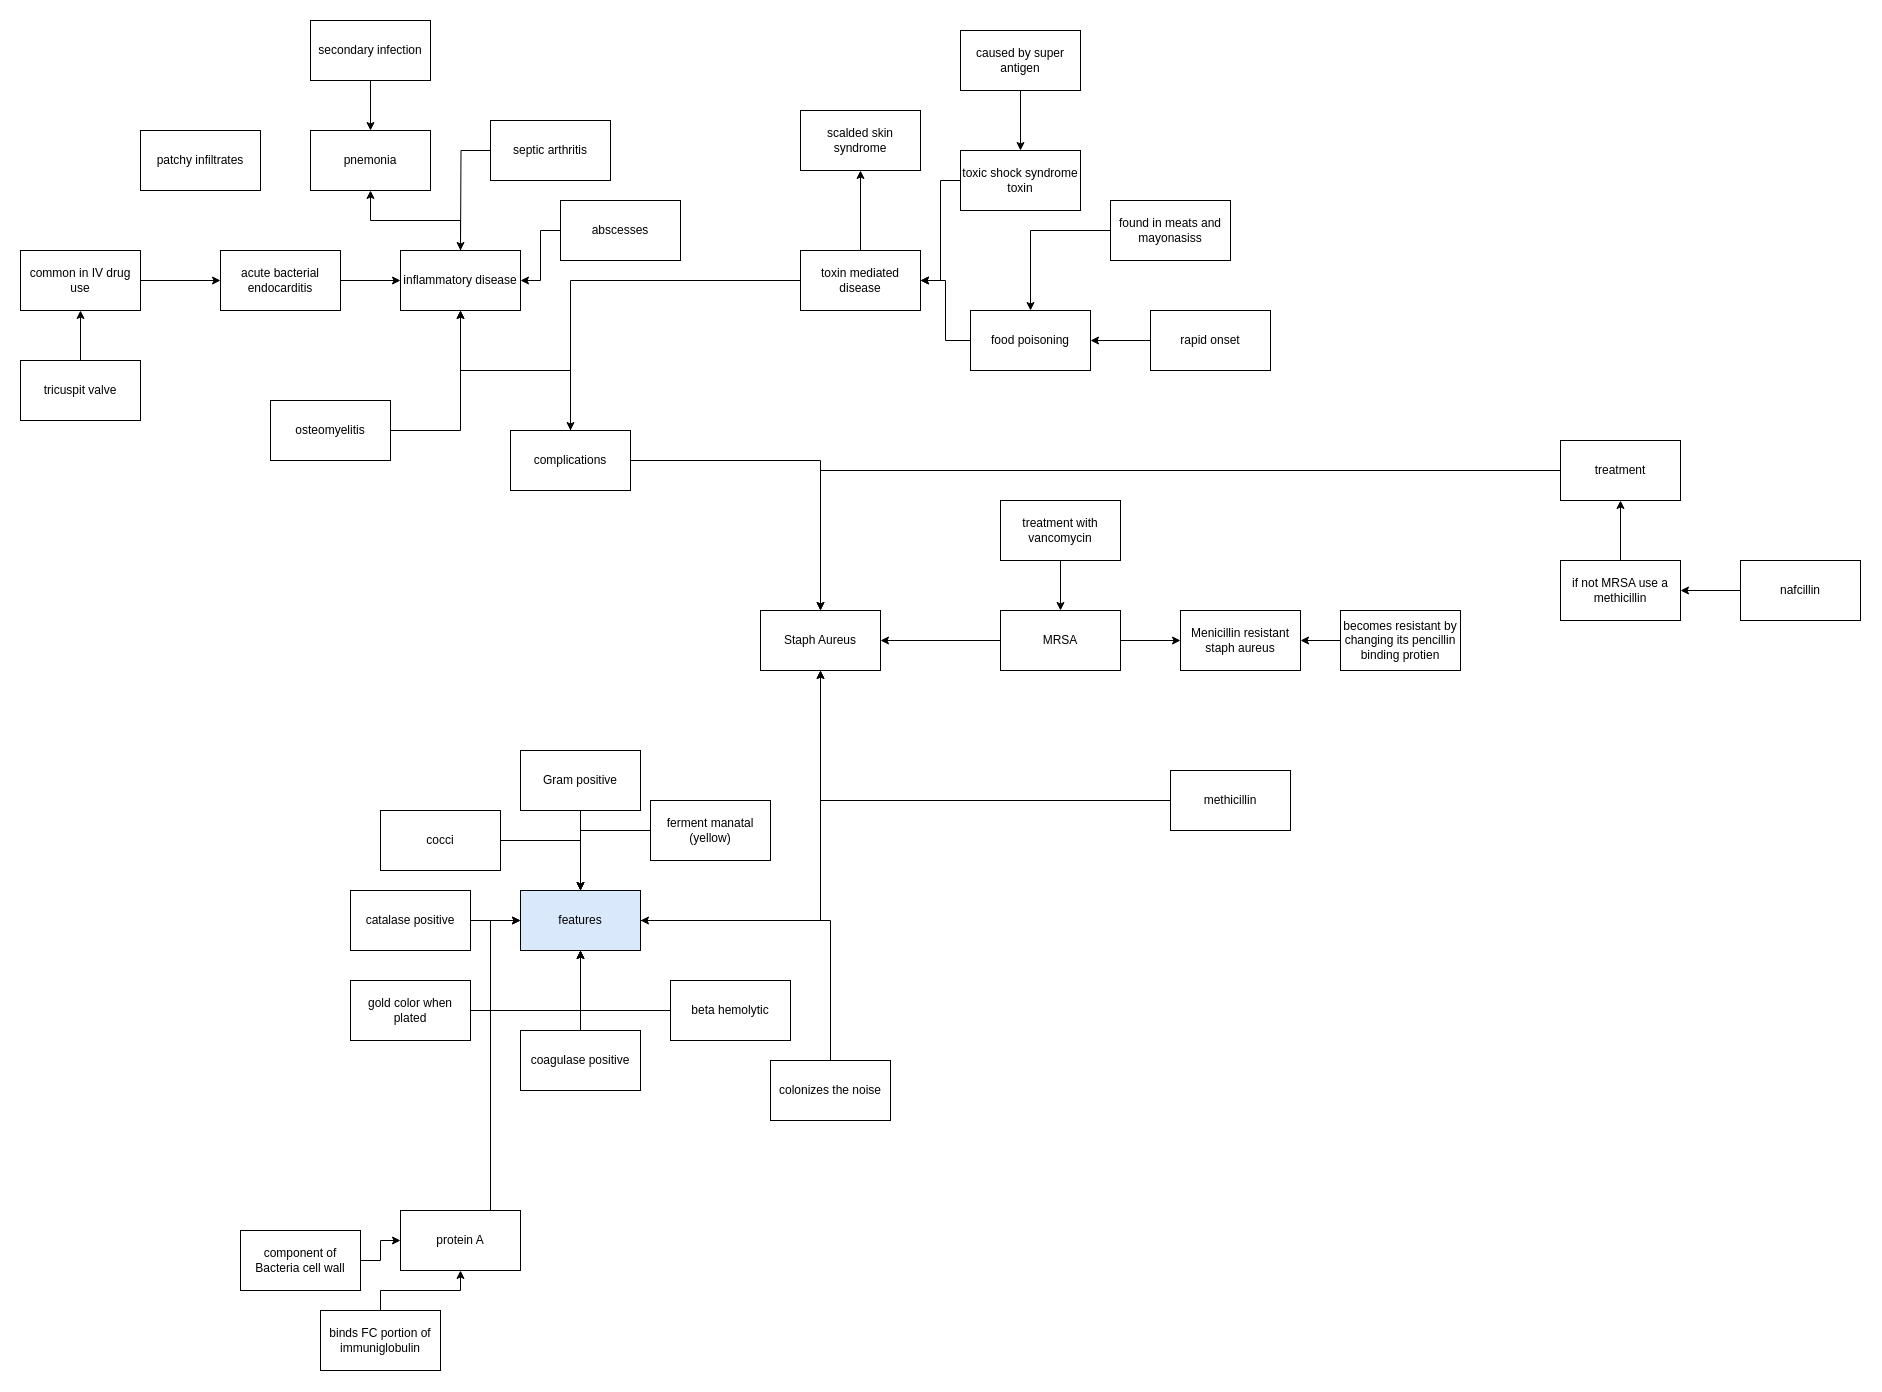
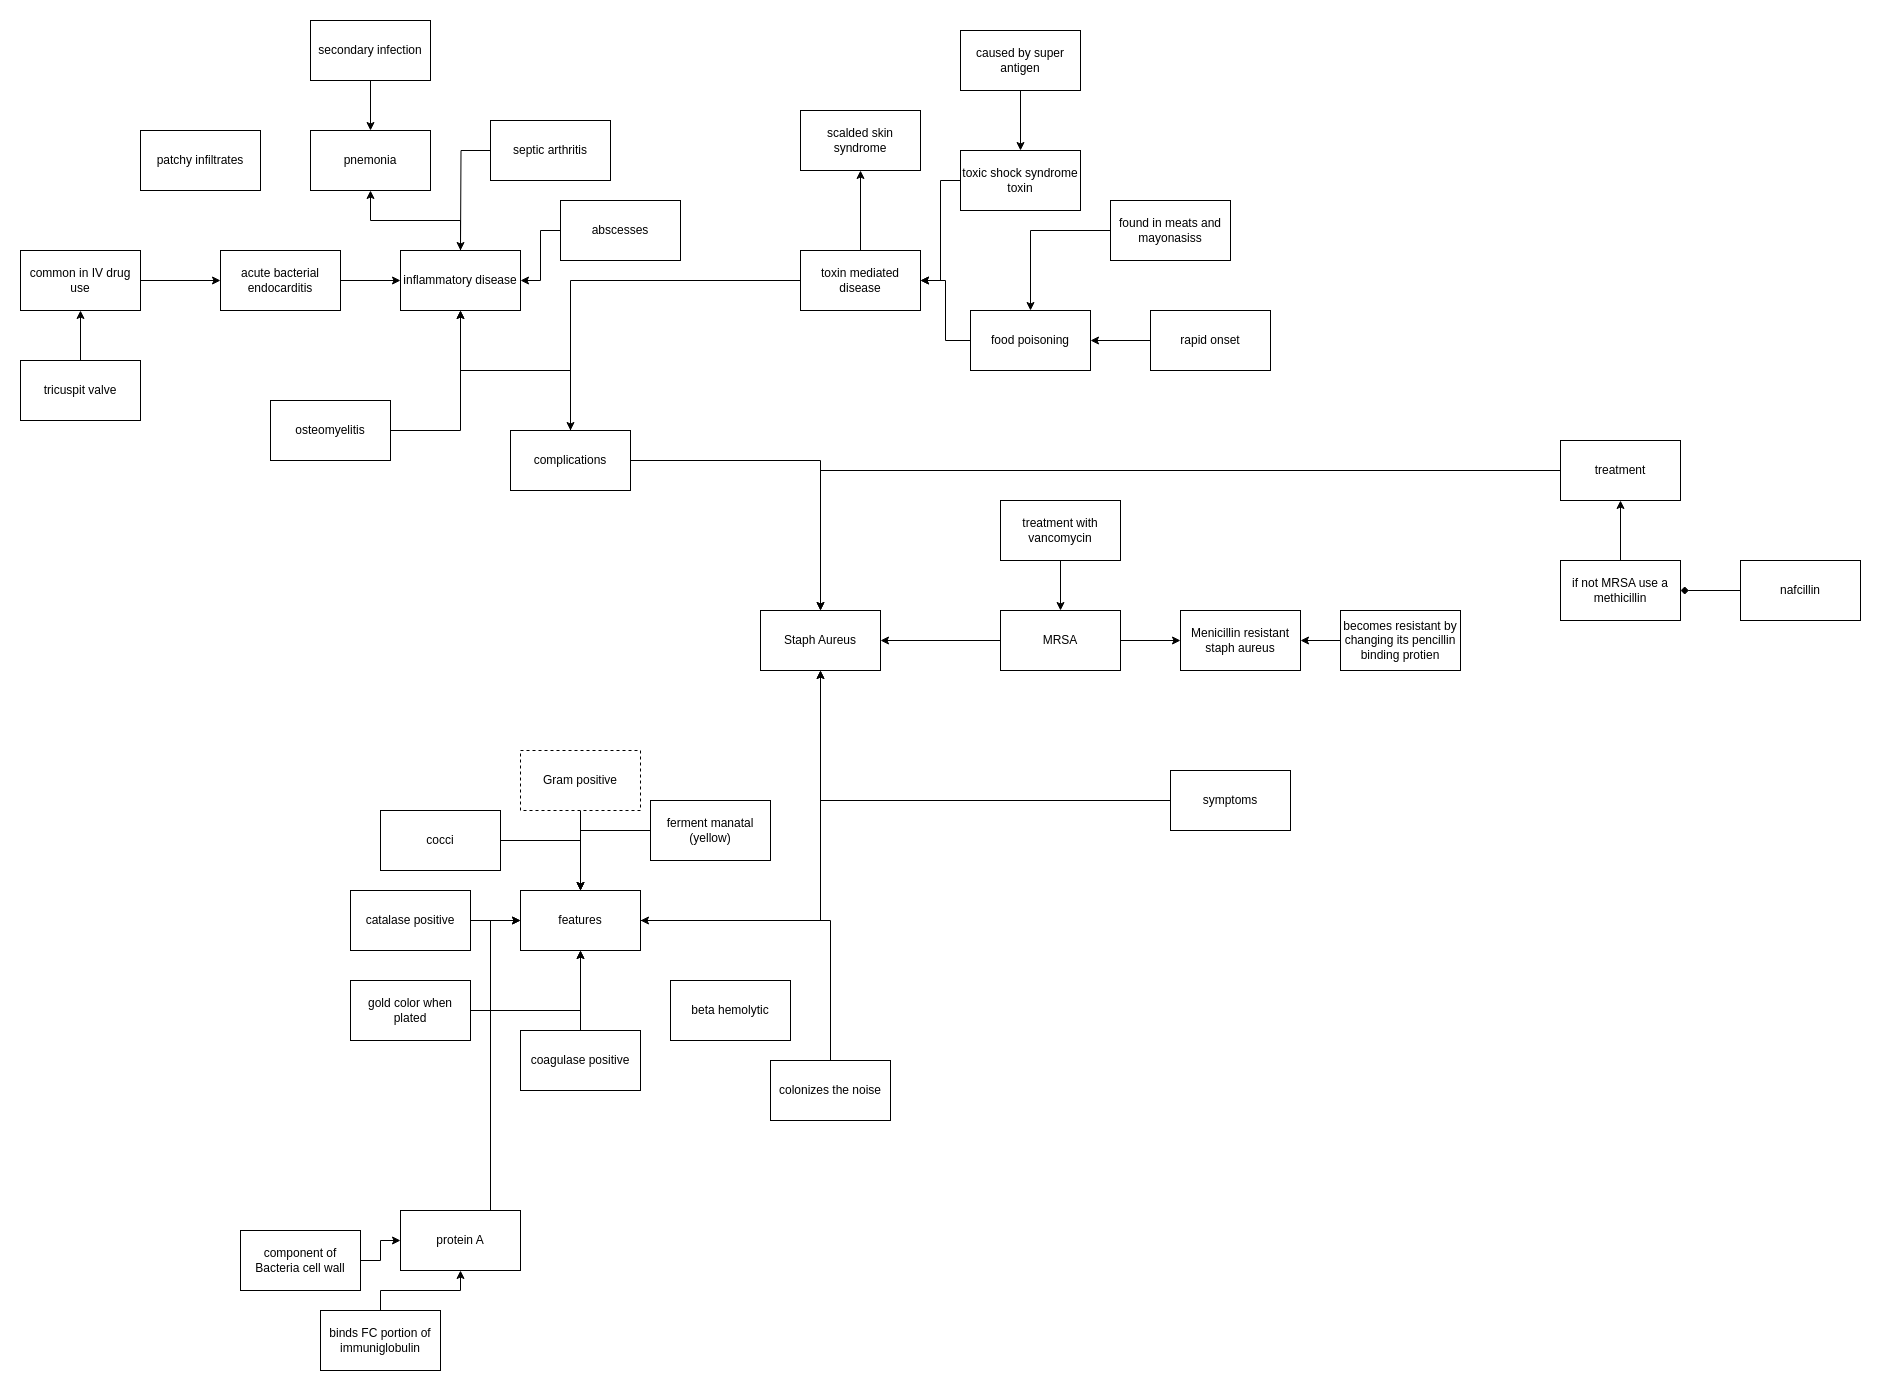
  <mxCell id="0" />
  <mxCell id="1" parent="0" />
  <mxCell id="2" value="Staph Aureus" style="rounded=0;whiteSpace=wrap;html=1;" vertex="1" parent="1"><mxGeometry x="760" y="610" width="120" height="60" as="geometry" /></mxCell>
  <mxCell id="3" value="" style="edgeStyle=orthogonalEdgeStyle;rounded=0;orthogonalLoop=1;jettySize=auto;html=1;" edge="1" parent="1" source="4" target="8"><mxGeometry relative="1" as="geometry" /></mxCell>
- <mxCell id="4" value="Gram positive" style="rounded=0;whiteSpace=wrap;html=1;" vertex="1" parent="1"><mxGeometry x="520" y="750" width="120" height="60" as="geometry" /></mxCell>
+ <mxCell id="4" value="Gram positive" style="rounded=0;whiteSpace=wrap;html=1;dashed=1;" vertex="1" parent="1"><mxGeometry x="520" y="750" width="120" height="60" as="geometry" /></mxCell>
  <mxCell id="5" style="edgeStyle=orthogonalEdgeStyle;rounded=0;orthogonalLoop=1;jettySize=auto;html=1;" edge="1" parent="1" source="6" target="8"><mxGeometry relative="1" as="geometry" /></mxCell>
  <mxCell id="6" value="cocci" style="rounded=0;whiteSpace=wrap;html=1;" vertex="1" parent="1"><mxGeometry x="380" y="810" width="120" height="60" as="geometry" /></mxCell>
  <mxCell id="7" style="edgeStyle=orthogonalEdgeStyle;rounded=0;orthogonalLoop=1;jettySize=auto;html=1;" edge="1" parent="1" source="8" target="2"><mxGeometry relative="1" as="geometry" /></mxCell>
- <mxCell id="8" value="features" style="rounded=0;whiteSpace=wrap;html=1;fillColor=#dae8fc;" vertex="1" parent="1"><mxGeometry x="520" y="890" width="120" height="60" as="geometry" /></mxCell>
+ <mxCell id="8" value="features" style="rounded=0;whiteSpace=wrap;html=1;" vertex="1" parent="1"><mxGeometry x="520" y="890" width="120" height="60" as="geometry" /></mxCell>
  <mxCell id="9" style="edgeStyle=orthogonalEdgeStyle;rounded=0;orthogonalLoop=1;jettySize=auto;html=1;" edge="1" parent="1" source="10" target="2"><mxGeometry relative="1" as="geometry" /></mxCell>
- <mxCell id="10" value="methicillin" style="rounded=0;whiteSpace=wrap;html=1;" vertex="1" parent="1"><mxGeometry x="1170" y="770" width="120" height="60" as="geometry" /></mxCell>
+ <mxCell id="10" value="symptoms" style="rounded=0;whiteSpace=wrap;html=1;" vertex="1" parent="1"><mxGeometry x="1170" y="770" width="120" height="60" as="geometry" /></mxCell>
  <mxCell id="11" style="edgeStyle=orthogonalEdgeStyle;rounded=0;orthogonalLoop=1;jettySize=auto;html=1;" edge="1" parent="1" source="12" target="2"><mxGeometry relative="1" as="geometry" /></mxCell>
  <mxCell id="12" value="treatment" style="rounded=0;whiteSpace=wrap;html=1;" vertex="1" parent="1"><mxGeometry x="1560" y="440" width="120" height="60" as="geometry" /></mxCell>
  <mxCell id="13" style="edgeStyle=orthogonalEdgeStyle;rounded=0;orthogonalLoop=1;jettySize=auto;html=1;entryX=0.5;entryY=0;entryDx=0;entryDy=0;" edge="1" parent="1" source="15" target="2"><mxGeometry relative="1" as="geometry" /></mxCell>
  <mxCell id="14" style="edgeStyle=orthogonalEdgeStyle;rounded=0;orthogonalLoop=1;jettySize=auto;html=1;" edge="1" parent="1" source="15" target="35"><mxGeometry relative="1" as="geometry" /></mxCell>
  <mxCell id="15" value="complications" style="rounded=0;whiteSpace=wrap;html=1;" vertex="1" parent="1"><mxGeometry x="510" y="430" width="120" height="60" as="geometry" /></mxCell>
  <mxCell id="16" style="edgeStyle=orthogonalEdgeStyle;rounded=0;orthogonalLoop=1;jettySize=auto;html=1;" edge="1" parent="1" source="17" target="8"><mxGeometry relative="1" as="geometry" /></mxCell>
  <mxCell id="17" value="catalase positive" style="rounded=0;whiteSpace=wrap;html=1;" vertex="1" parent="1"><mxGeometry x="350" y="890" width="120" height="60" as="geometry" /></mxCell>
  <mxCell id="18" style="edgeStyle=orthogonalEdgeStyle;rounded=0;orthogonalLoop=1;jettySize=auto;html=1;" edge="1" parent="1" source="19" target="8"><mxGeometry relative="1" as="geometry" /></mxCell>
  <mxCell id="19" value="gold color when plated" style="rounded=0;whiteSpace=wrap;html=1;" vertex="1" parent="1"><mxGeometry x="350" y="980" width="120" height="60" as="geometry" /></mxCell>
  <mxCell id="20" style="edgeStyle=orthogonalEdgeStyle;rounded=0;orthogonalLoop=1;jettySize=auto;html=1;" edge="1" parent="1" source="21" target="8"><mxGeometry relative="1" as="geometry" /></mxCell>
  <mxCell id="21" value="coagulase positive" style="rounded=0;whiteSpace=wrap;html=1;" vertex="1" parent="1"><mxGeometry x="520" y="1030" width="120" height="60" as="geometry" /></mxCell>
- <mxCell id="22" style="edgeStyle=orthogonalEdgeStyle;rounded=0;orthogonalLoop=1;jettySize=auto;html=1;entryX=0.5;entryY=1;entryDx=0;entryDy=0;" edge="1" parent="1" source="23" target="8"><mxGeometry relative="1" as="geometry" /></mxCell>
  <mxCell id="23" value="beta hemolytic" style="rounded=0;whiteSpace=wrap;html=1;" vertex="1" parent="1"><mxGeometry x="670" y="980" width="120" height="60" as="geometry" /></mxCell>
  <mxCell id="24" style="edgeStyle=orthogonalEdgeStyle;rounded=0;orthogonalLoop=1;jettySize=auto;html=1;" edge="1" parent="1" source="25" target="8"><mxGeometry relative="1" as="geometry" /></mxCell>
  <mxCell id="25" value="ferment manatal (yellow)" style="rounded=0;whiteSpace=wrap;html=1;" vertex="1" parent="1"><mxGeometry x="650" y="800" width="120" height="60" as="geometry" /></mxCell>
  <mxCell id="26" style="edgeStyle=orthogonalEdgeStyle;rounded=0;orthogonalLoop=1;jettySize=auto;html=1;entryX=0;entryY=0.5;entryDx=0;entryDy=0;" edge="1" parent="1" source="27" target="8"><mxGeometry relative="1" as="geometry"><Array as="points"><mxPoint x="490" y="920" /></Array></mxGeometry></mxCell>
  <mxCell id="27" value="protein A" style="rounded=0;whiteSpace=wrap;html=1;" vertex="1" parent="1"><mxGeometry x="400" y="1210" width="120" height="60" as="geometry" /></mxCell>
  <mxCell id="28" value="" style="edgeStyle=orthogonalEdgeStyle;rounded=0;orthogonalLoop=1;jettySize=auto;html=1;" edge="1" parent="1" source="29" target="27"><mxGeometry relative="1" as="geometry" /></mxCell>
  <mxCell id="29" value="component of Bacteria cell wall" style="rounded=0;whiteSpace=wrap;html=1;" vertex="1" parent="1"><mxGeometry x="240" y="1230" width="120" height="60" as="geometry" /></mxCell>
  <mxCell id="30" style="edgeStyle=orthogonalEdgeStyle;rounded=0;orthogonalLoop=1;jettySize=auto;html=1;" edge="1" parent="1" source="31" target="27"><mxGeometry relative="1" as="geometry" /></mxCell>
  <mxCell id="31" value="binds FC portion of immuniglobulin" style="rounded=0;whiteSpace=wrap;html=1;" vertex="1" parent="1"><mxGeometry y="1310" width="120" height="60" as="geometry" x="320" /></mxCell>
  <mxCell id="32" style="edgeStyle=orthogonalEdgeStyle;rounded=0;orthogonalLoop=1;jettySize=auto;html=1;" edge="1" parent="1" source="33" target="8"><mxGeometry relative="1" as="geometry"><Array as="points"><mxPoint x="830" y="1070" /><mxPoint x="830" y="920" /></Array></mxGeometry></mxCell>
  <mxCell id="33" value="colonizes the noise" style="rounded=0;whiteSpace=wrap;html=1;" vertex="1" parent="1"><mxGeometry x="770" y="1060" width="120" height="60" as="geometry" /></mxCell>
  <mxCell id="34" style="edgeStyle=orthogonalEdgeStyle;rounded=0;orthogonalLoop=1;jettySize=auto;html=1;" edge="1" parent="1" source="35" target="36"><mxGeometry relative="1" as="geometry" /></mxCell>
  <mxCell id="35" value="inflammatory disease" style="rounded=0;whiteSpace=wrap;html=1;" vertex="1" parent="1"><mxGeometry x="400" y="250" width="120" height="60" as="geometry" /></mxCell>
  <mxCell id="36" value="pnemonia" style="rounded=0;whiteSpace=wrap;html=1;" vertex="1" parent="1"><mxGeometry x="310" y="130" width="120" height="60" as="geometry" /></mxCell>
  <mxCell id="37" value="patchy infiltrates" style="rounded=0;whiteSpace=wrap;html=1;" vertex="1" parent="1"><mxGeometry x="140" y="130" width="120" height="60" as="geometry" /></mxCell>
  <mxCell id="38" value="" style="edgeStyle=orthogonalEdgeStyle;rounded=0;orthogonalLoop=1;jettySize=auto;html=1;" edge="1" parent="1" source="39" target="36"><mxGeometry relative="1" as="geometry" /></mxCell>
  <mxCell id="39" value="secondary infection" style="rounded=0;whiteSpace=wrap;html=1;" vertex="1" parent="1"><mxGeometry x="310" y="20" width="120" height="60" as="geometry" /></mxCell>
  <mxCell id="40" style="edgeStyle=orthogonalEdgeStyle;rounded=0;orthogonalLoop=1;jettySize=auto;html=1;" edge="1" parent="1" source="41"><mxGeometry relative="1" as="geometry"><mxPoint x="460" y="250" as="targetPoint" /></mxGeometry></mxCell>
  <mxCell id="41" value="septic arthritis" style="rounded=0;whiteSpace=wrap;html=1;" vertex="1" parent="1"><mxGeometry x="490" y="120" width="120" height="60" as="geometry" /></mxCell>
  <mxCell id="42" style="edgeStyle=orthogonalEdgeStyle;rounded=0;orthogonalLoop=1;jettySize=auto;html=1;" edge="1" parent="1" source="43" target="35"><mxGeometry relative="1" as="geometry" /></mxCell>
  <mxCell id="43" value="abscesses" style="rounded=0;whiteSpace=wrap;html=1;" vertex="1" parent="1"><mxGeometry x="560" y="200" width="120" height="60" as="geometry" /></mxCell>
  <mxCell id="44" value="" style="edgeStyle=orthogonalEdgeStyle;rounded=0;orthogonalLoop=1;jettySize=auto;html=1;" edge="1" parent="1" source="45" target="35"><mxGeometry relative="1" as="geometry" /></mxCell>
  <mxCell id="45" value="acute bacterial endocarditis" style="rounded=0;whiteSpace=wrap;html=1;" vertex="1" parent="1"><mxGeometry x="220" y="250" width="120" height="60" as="geometry" /></mxCell>
  <mxCell id="46" value="" style="edgeStyle=orthogonalEdgeStyle;rounded=0;orthogonalLoop=1;jettySize=auto;html=1;" edge="1" parent="1" source="47" target="45"><mxGeometry relative="1" as="geometry" /></mxCell>
  <mxCell id="47" value="common in IV drug use" style="rounded=0;whiteSpace=wrap;html=1;" vertex="1" parent="1"><mxGeometry x="20" y="250" width="120" height="60" as="geometry" /></mxCell>
  <mxCell id="48" value="" style="edgeStyle=orthogonalEdgeStyle;rounded=0;orthogonalLoop=1;jettySize=auto;html=1;" edge="1" parent="1" source="49" target="47"><mxGeometry relative="1" as="geometry" /></mxCell>
  <mxCell id="49" value="tricuspit valve" style="rounded=0;whiteSpace=wrap;html=1;" vertex="1" parent="1"><mxGeometry x="20" y="360" width="120" height="60" as="geometry" /></mxCell>
  <mxCell id="50" style="edgeStyle=orthogonalEdgeStyle;rounded=0;orthogonalLoop=1;jettySize=auto;html=1;" edge="1" parent="1" source="51" target="35"><mxGeometry relative="1" as="geometry" /></mxCell>
  <mxCell id="51" value="osteomyelitis" style="rounded=0;whiteSpace=wrap;html=1;" vertex="1" parent="1"><mxGeometry x="270" y="400" width="120" height="60" as="geometry" /></mxCell>
  <mxCell id="52" style="edgeStyle=orthogonalEdgeStyle;rounded=0;orthogonalLoop=1;jettySize=auto;html=1;" edge="1" parent="1" source="54" target="15"><mxGeometry relative="1" as="geometry" /></mxCell>
  <mxCell id="53" value="" style="edgeStyle=orthogonalEdgeStyle;rounded=0;orthogonalLoop=1;jettySize=auto;html=1;" edge="1" parent="1" source="54" target="55"><mxGeometry relative="1" as="geometry" /></mxCell>
  <mxCell id="54" value="toxin mediated disease" style="rounded=0;whiteSpace=wrap;html=1;" vertex="1" parent="1"><mxGeometry x="800" y="250" width="120" height="60" as="geometry" /></mxCell>
  <mxCell id="55" value="scalded skin syndrome" style="rounded=0;whiteSpace=wrap;html=1;" vertex="1" parent="1"><mxGeometry x="800" y="110" width="120" height="60" as="geometry" /></mxCell>
  <mxCell id="56" style="edgeStyle=orthogonalEdgeStyle;rounded=0;orthogonalLoop=1;jettySize=auto;html=1;entryX=1;entryY=0.5;entryDx=0;entryDy=0;" edge="1" parent="1" source="57" target="54"><mxGeometry relative="1" as="geometry" /></mxCell>
  <mxCell id="57" value="toxic shock syndrome toxin" style="rounded=0;whiteSpace=wrap;html=1;" vertex="1" parent="1"><mxGeometry x="960" y="150" width="120" height="60" as="geometry" /></mxCell>
  <mxCell id="58" value="" style="edgeStyle=orthogonalEdgeStyle;rounded=0;orthogonalLoop=1;jettySize=auto;html=1;" edge="1" parent="1" source="59" target="57"><mxGeometry relative="1" as="geometry" /></mxCell>
  <mxCell id="59" value="caused by super antigen" style="rounded=0;whiteSpace=wrap;html=1;" vertex="1" parent="1"><mxGeometry x="960" y="30" width="120" height="60" as="geometry" /></mxCell>
  <mxCell id="60" style="edgeStyle=orthogonalEdgeStyle;rounded=0;orthogonalLoop=1;jettySize=auto;html=1;entryX=1;entryY=0.5;entryDx=0;entryDy=0;" edge="1" parent="1" source="61" target="54"><mxGeometry relative="1" as="geometry" /></mxCell>
  <mxCell id="61" value="food poisoning" style="rounded=0;whiteSpace=wrap;html=1;" vertex="1" parent="1"><mxGeometry x="970" y="310" width="120" height="60" as="geometry" /></mxCell>
  <mxCell id="62" value="" style="edgeStyle=orthogonalEdgeStyle;rounded=0;orthogonalLoop=1;jettySize=auto;html=1;" edge="1" parent="1" source="63" target="61"><mxGeometry relative="1" as="geometry" /></mxCell>
  <mxCell id="63" value="rapid onset" style="rounded=0;whiteSpace=wrap;html=1;" vertex="1" parent="1"><mxGeometry x="1150" y="310" width="120" height="60" as="geometry" /></mxCell>
  <mxCell id="64" style="edgeStyle=orthogonalEdgeStyle;rounded=0;orthogonalLoop=1;jettySize=auto;html=1;entryX=0.5;entryY=0;entryDx=0;entryDy=0;" edge="1" parent="1" source="65" target="61"><mxGeometry relative="1" as="geometry" /></mxCell>
  <mxCell id="65" value="found in meats and mayonasiss" style="rounded=0;whiteSpace=wrap;html=1;" vertex="1" parent="1"><mxGeometry x="1110" y="200" width="120" height="60" as="geometry" /></mxCell>
  <mxCell id="66" value="" style="edgeStyle=orthogonalEdgeStyle;rounded=0;orthogonalLoop=1;jettySize=auto;html=1;" edge="1" parent="1" source="68" target="2"><mxGeometry relative="1" as="geometry" /></mxCell>
  <mxCell id="67" value="" style="edgeStyle=orthogonalEdgeStyle;rounded=0;orthogonalLoop=1;jettySize=auto;html=1;" edge="1" parent="1" source="68" target="69"><mxGeometry relative="1" as="geometry" /></mxCell>
  <mxCell id="68" value="MRSA" style="rounded=0;whiteSpace=wrap;html=1;" vertex="1" parent="1"><mxGeometry x="1000" y="610" width="120" height="60" as="geometry" /></mxCell>
  <mxCell id="69" value="Menicillin resistant staph aureus" style="rounded=0;whiteSpace=wrap;html=1;" vertex="1" parent="1"><mxGeometry x="1180" y="610" width="120" height="60" as="geometry" /></mxCell>
  <mxCell id="70" value="" style="edgeStyle=orthogonalEdgeStyle;rounded=0;orthogonalLoop=1;jettySize=auto;html=1;" edge="1" parent="1" source="71" target="69"><mxGeometry relative="1" as="geometry" /></mxCell>
  <mxCell id="71" value="becomes resistant by changing its pencillin binding protien" style="rounded=0;whiteSpace=wrap;html=1;" vertex="1" parent="1"><mxGeometry x="1340" y="610" width="120" height="60" as="geometry" /></mxCell>
  <mxCell id="72" value="" style="edgeStyle=orthogonalEdgeStyle;rounded=0;orthogonalLoop=1;jettySize=auto;html=1;" edge="1" parent="1" source="73" target="68"><mxGeometry relative="1" as="geometry" /></mxCell>
  <mxCell id="73" value="treatment with vancomycin" style="rounded=0;whiteSpace=wrap;html=1;" vertex="1" parent="1"><mxGeometry x="1000" y="500" width="120" height="60" as="geometry" /></mxCell>
  <mxCell id="74" value="" style="edgeStyle=orthogonalEdgeStyle;rounded=0;orthogonalLoop=1;jettySize=auto;html=1;" edge="1" parent="1" source="75" target="12"><mxGeometry relative="1" as="geometry" /></mxCell>
  <mxCell id="75" value="if not MRSA use a methicillin" style="rounded=0;whiteSpace=wrap;html=1;" vertex="1" parent="1"><mxGeometry x="1560" y="560" width="120" height="60" as="geometry" /></mxCell>
- <mxCell id="76" value="" style="edgeStyle=orthogonalEdgeStyle;rounded=0;orthogonalLoop=1;jettySize=auto;html=1;" edge="1" parent="1" source="77" target="75"><mxGeometry relative="1" as="geometry" /></mxCell>
+ <mxCell id="76" value="" style="edgeStyle=orthogonalEdgeStyle;rounded=0;orthogonalLoop=1;jettySize=auto;html=1;endArrow=diamond;" edge="1" parent="1" source="77" target="75"><mxGeometry relative="1" as="geometry" /></mxCell>
  <mxCell id="77" value="nafcillin" style="rounded=0;whiteSpace=wrap;html=1;" vertex="1" parent="1"><mxGeometry x="1740" y="560" width="120" height="60" as="geometry" /></mxCell>
